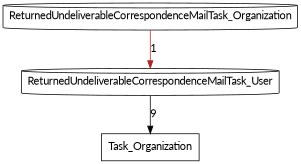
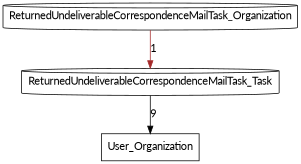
  digraph {
    fontname=Lato
    rankdir=TB
    node [fontname=Lato shape=cylinder]
    edge [fontname=Lato]
-   Task_Organization [shape=box]
-   ReturnedUndeliverableCorrespondenceMailTask_User
+   Task_Organization [shape=box label=User_Organization]
+   ReturnedUndeliverableCorrespondenceMailTask_User [label=ReturnedUndeliverableCorrespondenceMailTask_Task]
    ReturnedUndeliverableCorrespondenceMailTask_Organization
    ReturnedUndeliverableCorrespondenceMailTask_User -> Task_Organization [color=black label=9]
    ReturnedUndeliverableCorrespondenceMailTask_Organization -> ReturnedUndeliverableCorrespondenceMailTask_User [color=brown label=1]
  }
